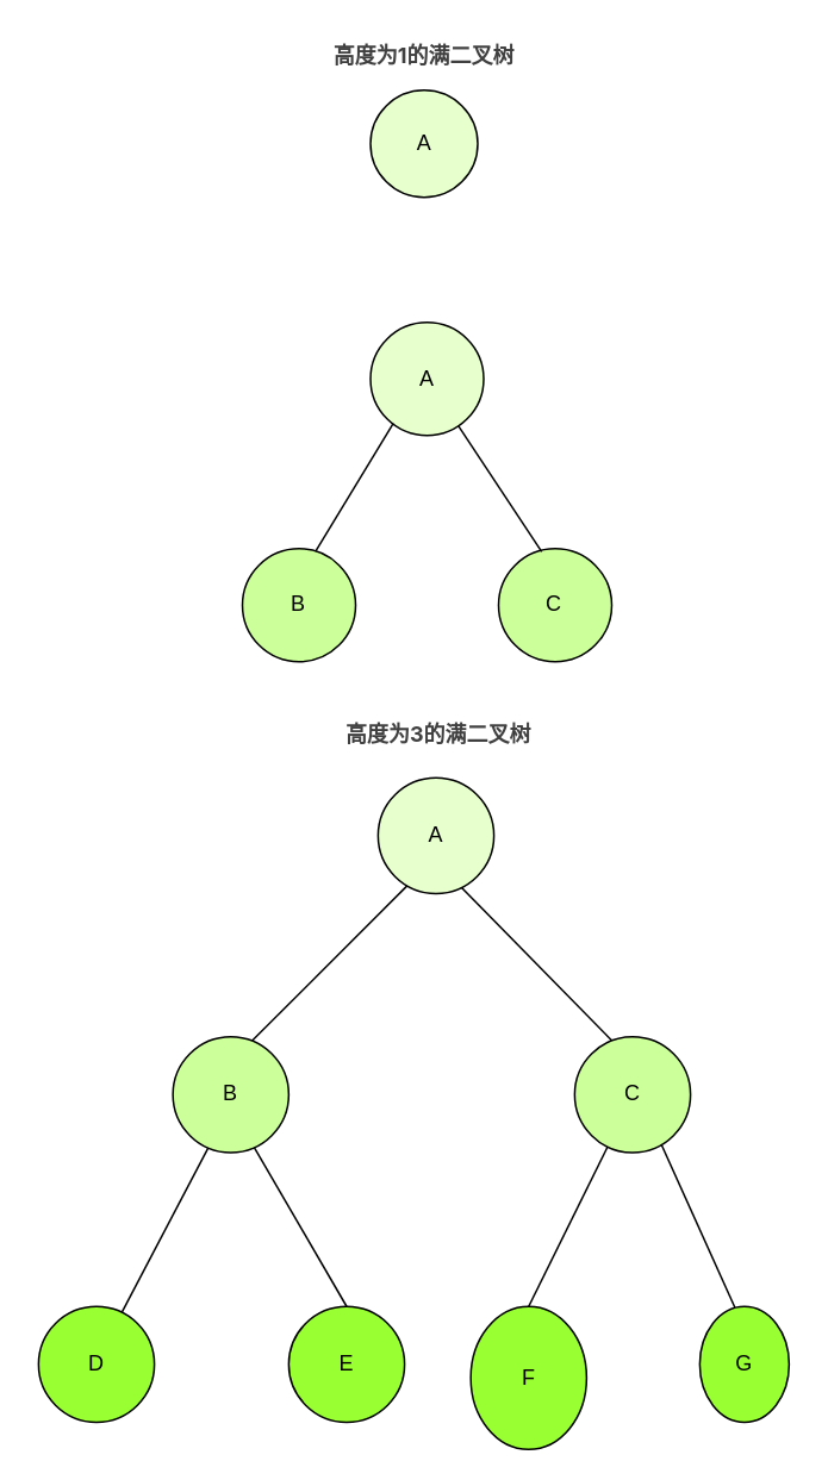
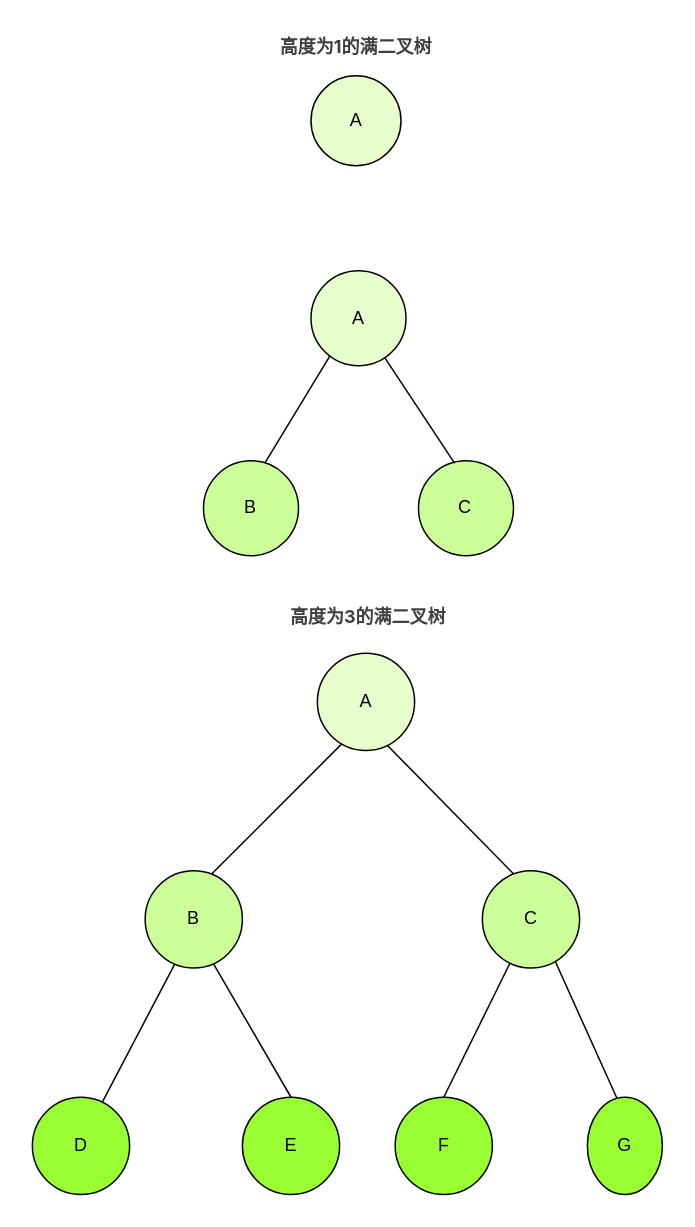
  <mxCell id="0" />
  <mxCell id="1" parent="0" />
  <mxCell id="2" value="&lt;h3 style=&quot;font-size: calc(var(--ds-md-zoom)*16px); line-height: 1.5; margin: calc(var(--ds-md-zoom)*16px)0 calc(var(--ds-md-zoom)*12px)0; color: rgb(64, 64, 64); font-family: quote-cjk-patch, Inter, system-ui, -apple-system, BlinkMacSystemFont, &amp;quot;Segoe UI&amp;quot;, Roboto, &amp;quot;Noto Sans&amp;quot;, Ubuntu, Cantarell, &amp;quot;Helvetica Neue&amp;quot;, Oxygen, &amp;quot;Open Sans&amp;quot;, sans-serif; text-align: start; background-color: rgb(255, 255, 255);&quot;&gt;高度为1的满二叉树&lt;/h3&gt;" style="text;strokeColor=none;align=center;fillColor=none;html=1;verticalAlign=middle;whiteSpace=wrap;rounded=0;" parent="1" vertex="1"><mxGeometry x="176.67" y="20" width="120" height="20" as="geometry" /></mxCell>
  <mxCell id="3" style="edgeStyle=orthogonalEdgeStyle;rounded=0;orthogonalLoop=1;jettySize=auto;html=1;exitX=0.5;exitY=1;exitDx=0;exitDy=0;" parent="1" source="2" target="2" edge="1"><mxGeometry relative="1" as="geometry" /></mxCell>
  <mxCell id="4" value="&lt;h3 style=&quot;font-size: calc(var(--ds-md-zoom)*16px); line-height: 1.5; margin: calc(var(--ds-md-zoom)*16px)0 calc(var(--ds-md-zoom)*12px)0; color: rgb(64, 64, 64); font-family: quote-cjk-patch, Inter, system-ui, -apple-system, BlinkMacSystemFont, &amp;quot;Segoe UI&amp;quot;, Roboto, &amp;quot;Noto Sans&amp;quot;, Ubuntu, Cantarell, &amp;quot;Helvetica Neue&amp;quot;, Oxygen, &amp;quot;Open Sans&amp;quot;, sans-serif; text-align: start; background-color: rgb(255, 255, 255);&quot;&gt;高度为3的满二叉树&lt;/h3&gt;" style="text;strokeColor=none;align=center;fillColor=none;html=1;verticalAlign=middle;whiteSpace=wrap;rounded=0;" parent="1" vertex="1"><mxGeometry x="185" y="400" width="120" height="20" as="geometry" /></mxCell>
  <mxCell id="5" value="" style="group" parent="1" vertex="1" connectable="0"><mxGeometry x="206.67" y="50" width="60" height="60" as="geometry" /></mxCell>
  <mxCell id="6" value="A" style="ellipse;whiteSpace=wrap;html=1;aspect=fixed;fillColor=#E6FFCC;" parent="5" vertex="1"><mxGeometry width="60" height="60" as="geometry" /></mxCell>
  <mxCell id="7" value="" style="group" parent="1" vertex="1" connectable="0"><mxGeometry x="135" y="180" width="206.663" height="190" as="geometry" /></mxCell>
  <mxCell id="8" value="" style="group" parent="7" vertex="1" connectable="0"><mxGeometry x="71.67" width="70" height="63.333" as="geometry" /></mxCell>
  <mxCell id="9" value="" style="group" parent="8" vertex="1" connectable="0"><mxGeometry width="63.333" height="63.333" as="geometry" /></mxCell>
  <mxCell id="10" value="A" style="ellipse;whiteSpace=wrap;html=1;aspect=fixed;fillColor=#E6FFCC;" parent="9" vertex="1"><mxGeometry width="63.333" height="63.333" as="geometry" /></mxCell>
  <mxCell id="11" value="" style="group" parent="7" vertex="1" connectable="0"><mxGeometry y="126.667" width="63.333" height="63.333" as="geometry" /></mxCell>
  <mxCell id="12" value="B" style="ellipse;whiteSpace=wrap;html=1;aspect=fixed;fillColor=#CCFF99;" parent="11" vertex="1"><mxGeometry width="63.333" height="63.333" as="geometry" /></mxCell>
  <mxCell id="13" value="" style="group" parent="7" vertex="1" connectable="0"><mxGeometry x="143.33" y="126.667" width="63.333" height="63.333" as="geometry" /></mxCell>
  <mxCell id="14" value="C" style="ellipse;whiteSpace=wrap;html=1;aspect=fixed;fillColor=#CCFF99;" parent="13" vertex="1"><mxGeometry width="63.333" height="63.333" as="geometry" /></mxCell>
  <mxCell id="15" value="" style="endArrow=none;html=1;rounded=0;entryX=0.201;entryY=0.894;entryDx=0;entryDy=0;entryPerimeter=0;exitX=0.649;exitY=0.02;exitDx=0;exitDy=0;exitPerimeter=0;" parent="7" source="12" target="10" edge="1"><mxGeometry width="50" height="50" relative="1" as="geometry"><mxPoint x="48.33" y="126.67" as="sourcePoint" /><mxPoint x="88.33" y="60" as="targetPoint" /></mxGeometry></mxCell>
  <mxCell id="16" value="" style="endArrow=none;html=1;rounded=0;entryX=0.776;entryY=0.914;entryDx=0;entryDy=0;entryPerimeter=0;exitX=0.381;exitY=0.028;exitDx=0;exitDy=0;exitPerimeter=0;" parent="7" source="14" target="10" edge="1"><mxGeometry width="50" height="50" relative="1" as="geometry"><mxPoint x="168.66" y="127" as="sourcePoint" /><mxPoint x="126.66" y="60" as="targetPoint" /></mxGeometry></mxCell>
  <mxCell id="17" value="" style="endArrow=none;html=1;rounded=0;entryX=0.269;entryY=0.914;entryDx=0;entryDy=0;entryPerimeter=0;exitX=0.684;exitY=0.034;exitDx=0;exitDy=0;exitPerimeter=0;" parent="1" source="24" target="23" edge="1"><mxGeometry width="50" height="50" relative="1" as="geometry"><mxPoint x="130.92" y="580" as="sourcePoint" /><mxPoint x="198.78" y="490" as="targetPoint" /></mxGeometry></mxCell>
  <mxCell id="18" value="" style="endArrow=none;html=1;rounded=0;entryX=0.711;entryY=0.938;entryDx=0;entryDy=0;entryPerimeter=0;exitX=0.324;exitY=0.036;exitDx=0;exitDy=0;exitPerimeter=0;" parent="1" source="25" target="23" edge="1"><mxGeometry width="50" height="50" relative="1" as="geometry"><mxPoint x="330.92" y="583" as="sourcePoint" /><mxPoint x="260.92" y="490" as="targetPoint" /></mxGeometry></mxCell>
  <mxCell id="19" value="" style="endArrow=none;html=1;rounded=0;entryX=0.304;entryY=0.96;entryDx=0;entryDy=0;entryPerimeter=0;exitX=0.721;exitY=0.047;exitDx=0;exitDy=0;exitPerimeter=0;" parent="1" source="26" target="24" edge="1"><mxGeometry width="50" height="50" relative="1" as="geometry"><mxPoint x="50.92" y="730" as="sourcePoint" /><mxPoint x="100.92" y="650" as="targetPoint" /></mxGeometry></mxCell>
  <mxCell id="20" value="" style="endArrow=none;html=1;rounded=0;entryX=0.286;entryY=0.946;entryDx=0;entryDy=0;entryPerimeter=0;exitX=0.5;exitY=0;exitDx=0;exitDy=0;" parent="1" source="28" target="25" edge="1"><mxGeometry width="50" height="50" relative="1" as="geometry"><mxPoint x="280.92" y="731" as="sourcePoint" /><mxPoint x="330.92" y="651" as="targetPoint" /></mxGeometry></mxCell>
  <mxCell id="21" value="" style="endArrow=none;html=1;rounded=0;entryX=0.743;entryY=0.918;entryDx=0;entryDy=0;entryPerimeter=0;exitX=0.394;exitY=0.01;exitDx=0;exitDy=0;exitPerimeter=0;" parent="1" source="29" target="25" edge="1"><mxGeometry width="50" height="50" relative="1" as="geometry"><mxPoint x="420.92" y="731" as="sourcePoint" /><mxPoint x="370.92" y="650" as="targetPoint" /></mxGeometry></mxCell>
  <mxCell id="22" value="" style="endArrow=none;html=1;rounded=0;entryX=0.7;entryY=0.952;entryDx=0;entryDy=0;entryPerimeter=0;exitX=0.5;exitY=0;exitDx=0;exitDy=0;" parent="1" source="27" target="24" edge="1"><mxGeometry width="50" height="50" relative="1" as="geometry"><mxPoint x="180.92" y="731" as="sourcePoint" /><mxPoint x="130.92" y="650" as="targetPoint" /></mxGeometry></mxCell>
  <mxCell id="23" value="A" style="ellipse;whiteSpace=wrap;html=1;aspect=fixed;fillColor=#E6FFCC;" parent="1" vertex="1"><mxGeometry x="210.923" y="435" width="64.818" height="64.818" as="geometry" /></mxCell>
  <mxCell id="24" value="B" style="ellipse;whiteSpace=wrap;html=1;aspect=fixed;fillColor=#CCFF99;" parent="1" vertex="1"><mxGeometry x="96.103" y="580" width="64.818" height="64.818" as="geometry" /></mxCell>
  <mxCell id="25" value="C" style="ellipse;whiteSpace=wrap;html=1;aspect=fixed;fillColor=#CCFF99;" parent="1" vertex="1"><mxGeometry x="320.923" y="580" width="64.818" height="64.818" as="geometry" /></mxCell>
  <mxCell id="26" value="D" style="ellipse;whiteSpace=wrap;html=1;aspect=fixed;fillColor=#99FF33;" parent="1" vertex="1"><mxGeometry x="20.92" y="731" width="64.818" height="64.818" as="geometry" /></mxCell>
  <mxCell id="27" value="E" style="ellipse;whiteSpace=wrap;html=1;aspect=fixed;fillColor=#99FF33;" parent="1" vertex="1"><mxGeometry x="160.917" y="731" width="64.818" height="64.818" as="geometry" /></mxCell>
- <mxCell id="28" value="F" style="ellipse;whiteSpace=wrap;html=1;aspect=fixed;fillColor=#99FF33;" parent="1" vertex="1"><mxGeometry x="262.769" y="731" width="64.818" height="80" as="geometry" /></mxCell>
+ <mxCell id="28" value="F" style="ellipse;whiteSpace=wrap;html=1;aspect=fixed;fillColor=#99FF33;" parent="1" vertex="1"><mxGeometry x="262.769" y="731" width="64.818" height="64.818" as="geometry" /></mxCell>
  <mxCell id="29" value="G" style="ellipse;whiteSpace=wrap;html=1;aspect=fixed;fillColor=#99FF33;" parent="1" vertex="1"><mxGeometry x="390.916" y="731" width="50" height="64.818" as="geometry" /></mxCell>
